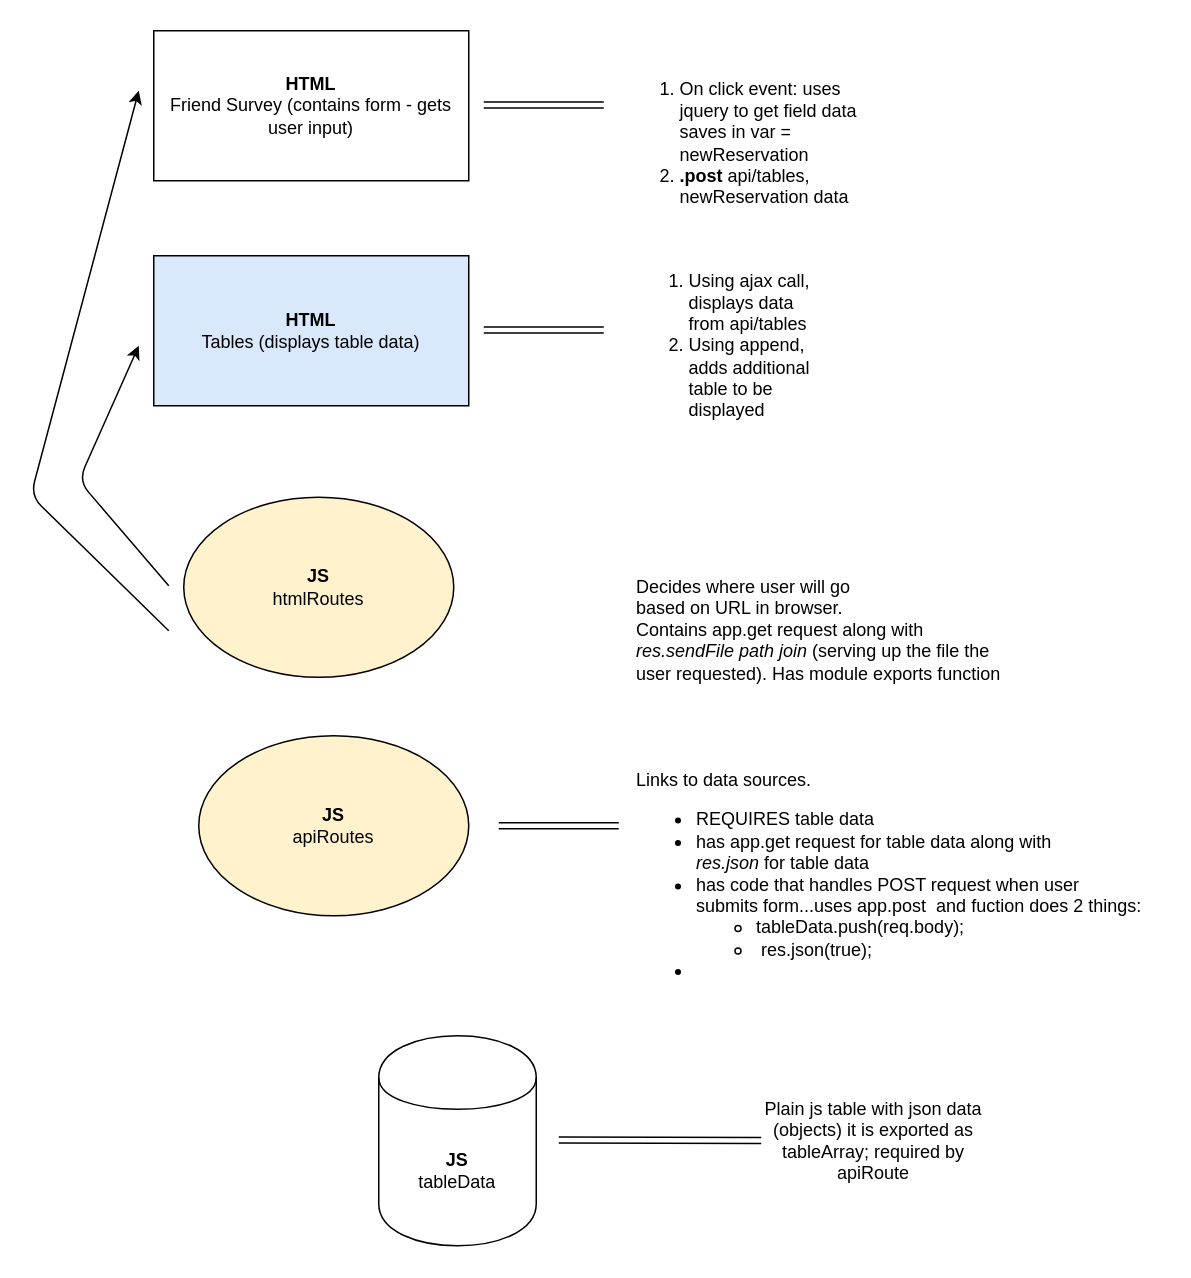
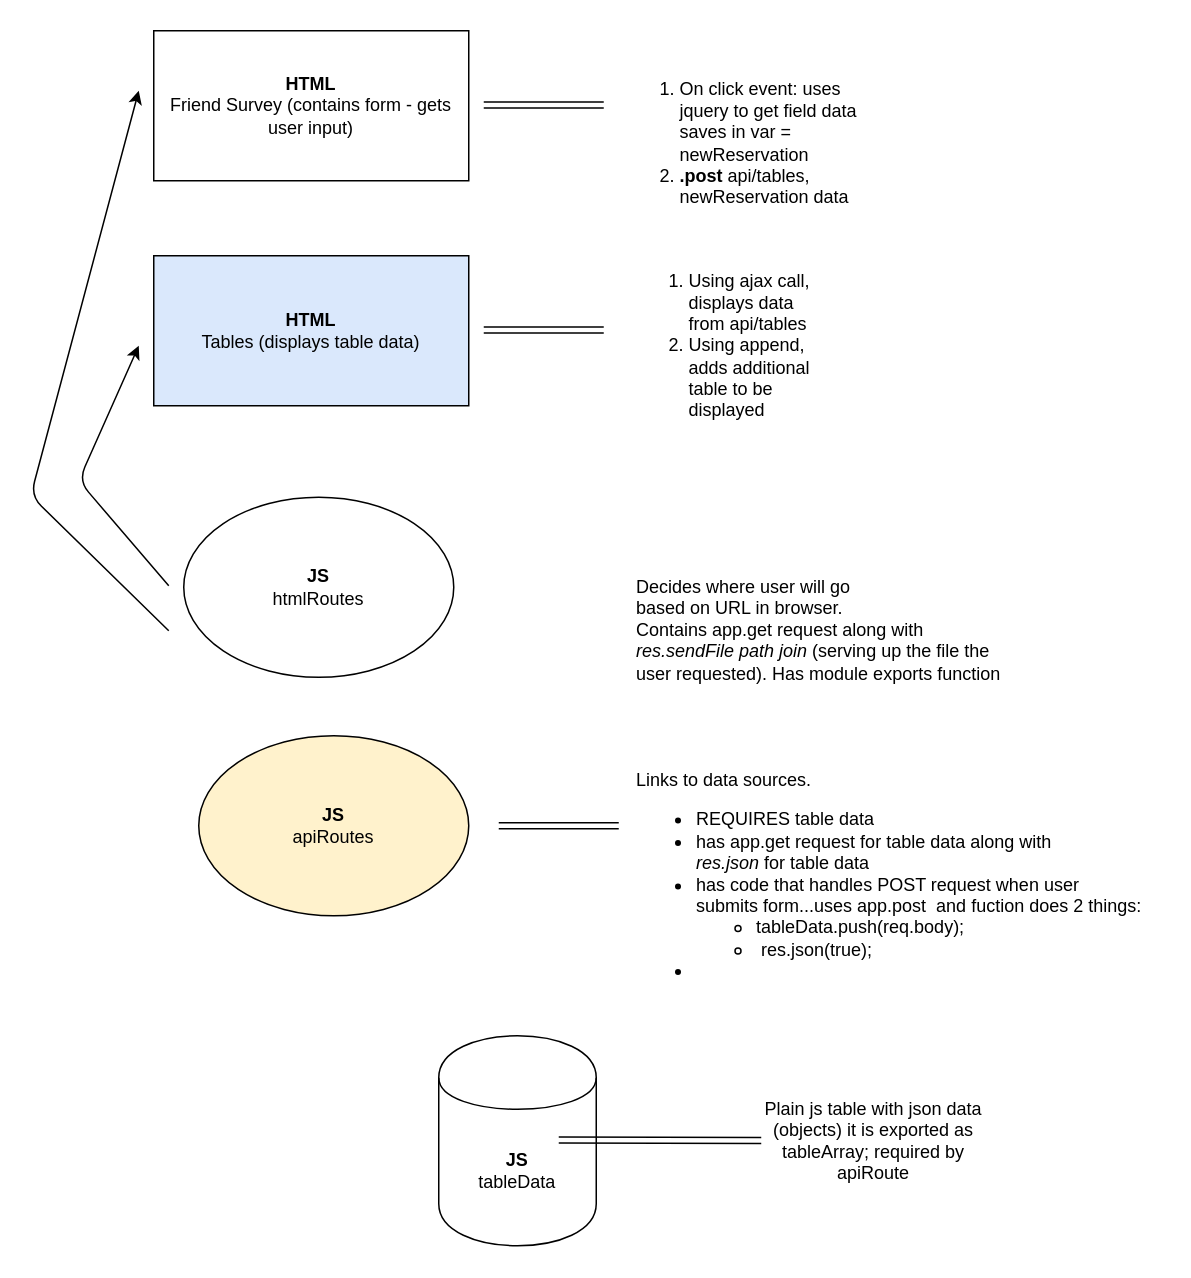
  <mxCell id="0" />
  <mxCell id="1" parent="0" />
  <mxCell id="2" value="&lt;b&gt;HTML&lt;br&gt;&lt;/b&gt;Friend Survey (contains form - gets user input)" style="rounded=0;whiteSpace=wrap;html=1;" parent="1" vertex="1"><mxGeometry x="102" y="20" width="210" height="100" as="geometry" /></mxCell>
  <mxCell id="3" value="" style="shape=link;html=1;" parent="1" edge="1"><mxGeometry width="50" height="50" relative="1" as="geometry"><mxPoint x="322" y="69.5" as="sourcePoint" /><mxPoint x="402" y="69.5" as="targetPoint" /></mxGeometry></mxCell>
  <mxCell id="4" value="&lt;ol&gt;&lt;li style=&quot;text-align: left&quot;&gt;On click event: uses jquery to get field data saves in var = newReservation&lt;/li&gt;&lt;li style=&quot;text-align: left&quot;&gt;&lt;b&gt;.post &lt;/b&gt;api/tables, newReservation data&lt;/li&gt;&lt;/ol&gt;" style="text;html=1;strokeColor=none;fillColor=none;align=center;verticalAlign=middle;whiteSpace=wrap;rounded=0;" parent="1" vertex="1"><mxGeometry x="412" y="30" width="180" height="130" as="geometry" /></mxCell>
  <mxCell id="5" value="&lt;b&gt;HTML&lt;br&gt;&lt;/b&gt;Tables (displays table data)" style="rounded=0;whiteSpace=wrap;html=1;fillColor=#dae8fc;" parent="1" vertex="1"><mxGeometry x="102" y="170" width="210" height="100" as="geometry" /></mxCell>
  <mxCell id="6" value="" style="shape=link;html=1;" parent="1" edge="1"><mxGeometry width="50" height="50" relative="1" as="geometry"><mxPoint x="322" y="219.5" as="sourcePoint" /><mxPoint x="402" y="219.5" as="targetPoint" /></mxGeometry></mxCell>
  <mxCell id="7" value="&lt;div style=&quot;text-align: left&quot;&gt;&lt;ol&gt;&lt;li&gt;&lt;span&gt;Using ajax call, displays data from api/tables&lt;/span&gt;&lt;/li&gt;&lt;li&gt;&lt;span&gt;Using append, adds additional table to be displayed&amp;nbsp;&lt;/span&gt;&lt;/li&gt;&lt;/ol&gt;&lt;/div&gt;" style="text;html=1;strokeColor=none;fillColor=none;align=center;verticalAlign=middle;whiteSpace=wrap;rounded=0;" parent="1" vertex="1"><mxGeometry x="418" y="190" width="130" height="80" as="geometry" /></mxCell>
- <mxCell id="8" value="&lt;b&gt;JS&lt;/b&gt;&lt;br&gt;htmlRoutes&lt;br&gt;" style="ellipse;whiteSpace=wrap;html=1;fillColor=#fff2cc;" parent="1" vertex="1"><mxGeometry x="122" y="331" width="180" height="120" as="geometry" /></mxCell>
+ <mxCell id="8" value="&lt;b&gt;JS&lt;/b&gt;&lt;br&gt;htmlRoutes&lt;br&gt;" style="ellipse;whiteSpace=wrap;html=1;" parent="1" vertex="1"><mxGeometry x="122" y="331" width="180" height="120" as="geometry" /></mxCell>
  <mxCell id="9" value="" style="endArrow=classic;html=1;" parent="1" edge="1"><mxGeometry width="50" height="50" relative="1" as="geometry"><mxPoint x="112" y="390" as="sourcePoint" /><mxPoint x="92" y="230" as="targetPoint" /><Array as="points"><mxPoint x="52" y="320" /></Array></mxGeometry></mxCell>
  <mxCell id="10" value="" style="endArrow=classic;html=1;" parent="1" edge="1"><mxGeometry width="50" height="50" relative="1" as="geometry"><mxPoint x="112" y="420" as="sourcePoint" /><mxPoint x="92" y="60" as="targetPoint" /><Array as="points"><mxPoint x="20" y="330" /></Array></mxGeometry></mxCell>
  <mxCell id="11" value="" style="shape=link;html=1;" parent="1" edge="1"><mxGeometry width="50" height="50" relative="1" as="geometry"><mxPoint x="332" y="550" as="sourcePoint" /><mxPoint x="412" y="550" as="targetPoint" /></mxGeometry></mxCell>
  <mxCell id="12" value="Decides where user will go&lt;br&gt;based on URL in browser.&lt;br&gt;Contains app.get request along with&amp;nbsp;&lt;br&gt;&lt;i&gt;res.sendFile path join&lt;/i&gt;&amp;nbsp;(serving up the file the&amp;nbsp;&lt;br&gt;user requested). Has module exports function&lt;br&gt;" style="text;html=1;resizable=0;points=[];autosize=1;align=left;verticalAlign=top;spacingTop=-4;" parent="1" vertex="1"><mxGeometry x="422" y="381" width="260" height="70" as="geometry" /></mxCell>
  <mxCell id="13" value="&lt;b&gt;JS&lt;/b&gt;&lt;br&gt;apiRoutes&lt;br&gt;" style="ellipse;whiteSpace=wrap;html=1;fillColor=#fff2cc;" parent="1" vertex="1"><mxGeometry x="132" y="490" width="180" height="120" as="geometry" /></mxCell>
  <mxCell id="14" value="Links to data sources. &lt;br&gt;&lt;ul&gt;&lt;li&gt;REQUIRES table data&lt;/li&gt;&lt;li&gt;has app.get request for table data along with&lt;br&gt;&lt;i&gt;res.json &lt;/i&gt;for table data&lt;/li&gt;&lt;li&gt;has code that handles POST request when user&lt;br&gt;submits form...uses app.post&amp;nbsp; and fuction does 2 things:&lt;/li&gt;&lt;ul&gt;&lt;li&gt;&lt;span&gt;tableData.push(req.body);&lt;/span&gt;&lt;/li&gt;&lt;li&gt;&lt;span&gt;&amp;nbsp;res.json(true);&lt;/span&gt;&lt;/li&gt;&lt;/ul&gt;&lt;li&gt;&lt;br&gt;&lt;/li&gt;&lt;/ul&gt;&lt;ul&gt;&lt;/ul&gt;&lt;br&gt;" style="text;html=1;resizable=0;points=[];autosize=1;align=left;verticalAlign=top;spacingTop=-4;" parent="1" vertex="1"><mxGeometry x="422" y="510" width="350" height="170" as="geometry" /></mxCell>
- <mxCell id="15" value="&lt;b&gt;JS&lt;/b&gt;&lt;br&gt;tableData&lt;br&gt;" style="shape=cylinder;whiteSpace=wrap;html=1;boundedLbl=1;backgroundOutline=1;" parent="1" vertex="1"><mxGeometry x="252" y="690" width="105" height="140" as="geometry" /></mxCell>
+ <mxCell id="15" value="&lt;b&gt;JS&lt;/b&gt;&lt;br&gt;tableData&lt;br&gt;" style="shape=cylinder;whiteSpace=wrap;html=1;boundedLbl=1;backgroundOutline=1;" parent="1" vertex="1"><mxGeometry x="292" y="690" width="105" height="140" as="geometry" /></mxCell>
  <mxCell id="16" value="" style="shape=link;html=1;" parent="1" target="17" edge="1"><mxGeometry width="50" height="50" relative="1" as="geometry"><mxPoint x="372" y="759.5" as="sourcePoint" /><mxPoint x="452" y="759.5" as="targetPoint" /></mxGeometry></mxCell>
  <mxCell id="17" value="Plain js table with json data (objects) it is exported as tableArray; required by apiRoute" style="text;html=1;strokeColor=none;fillColor=none;align=center;verticalAlign=middle;whiteSpace=wrap;rounded=0;" parent="1" vertex="1"><mxGeometry x="507" y="722.5" width="150" height="75" as="geometry" /></mxCell>
